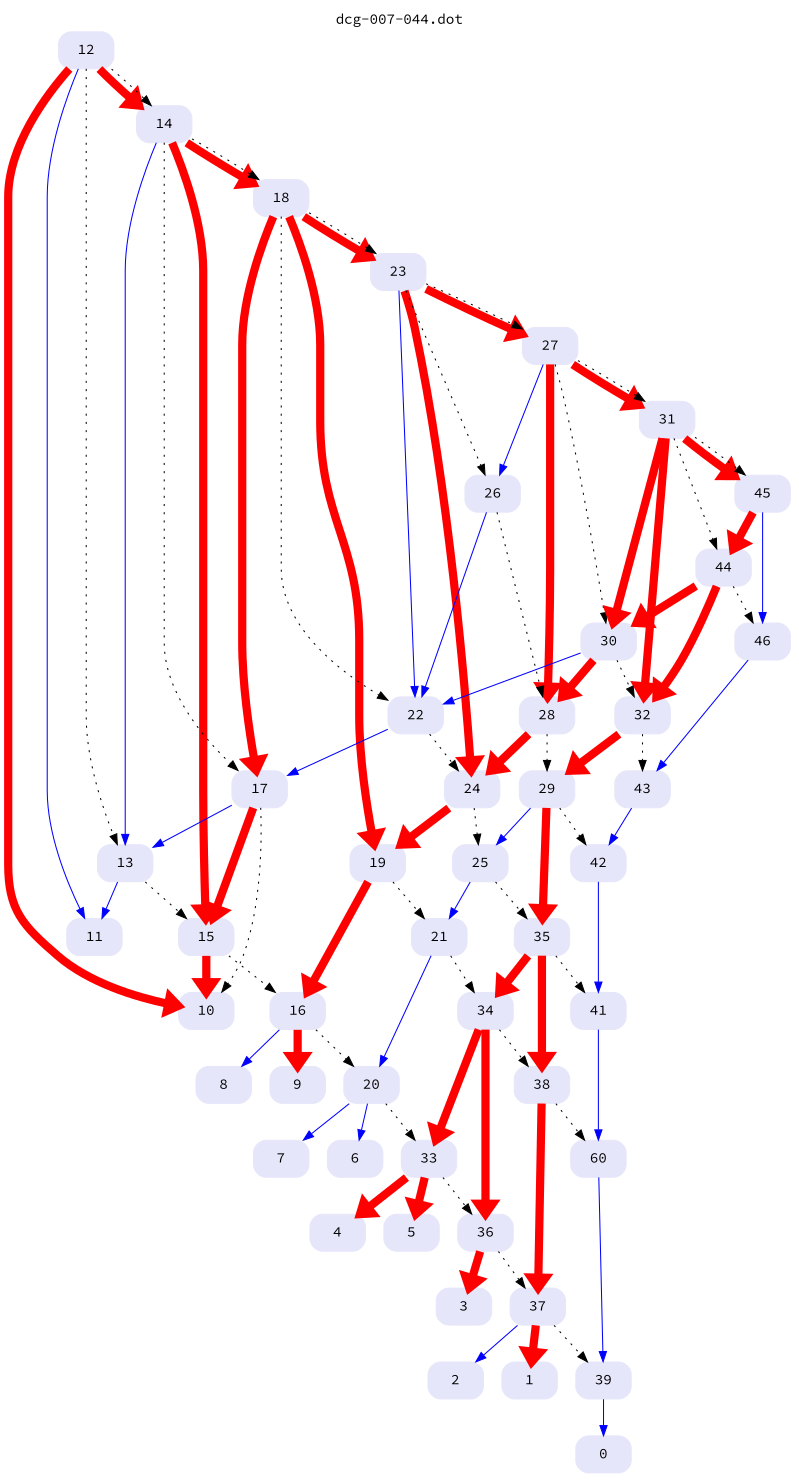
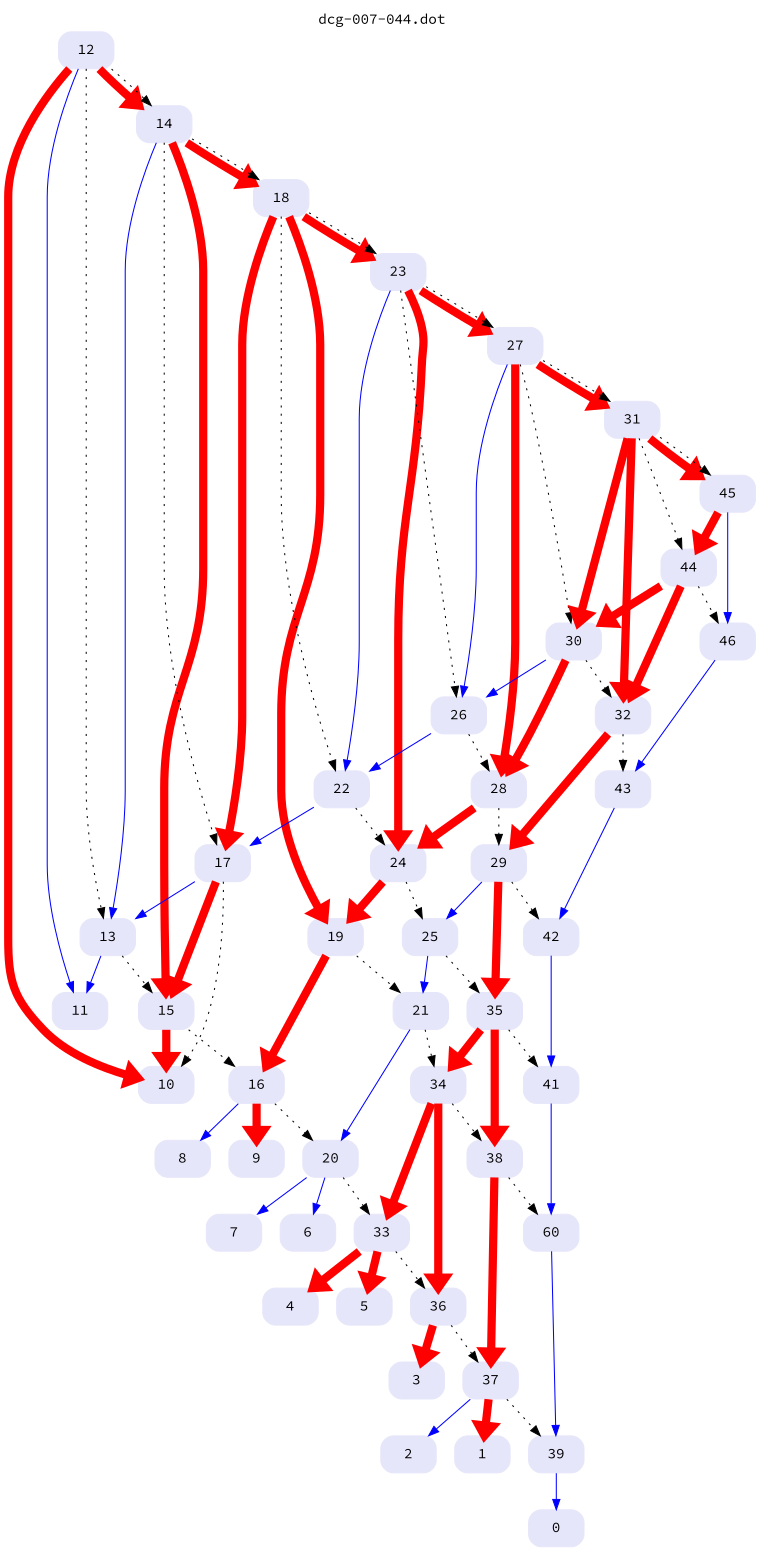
  digraph {
    fontname="Source Code Pro"
    label="dcg-007-044.dot"
    labelloc=t
    node [color=lavender fontname="Source Code Pro" shape=box style="rounded,filled"]
    edge [color=red fontname="Source Code Pro" penwidth=8]
    n1 [label=12]
    n2 [label=11]
    n3 [label=10]
    n4 [label=14]
    n5 [label=13]
    n6 [label=15]
    n7 [label=18]
    n8 [label=17]
    n9 [label=16]
    n10 [label=19]
    n11 [label=23]
    n12 [label=22]
    n13 [label=20]
    n14 [label=9]
    n15 [label=8]
    n16 [label=21]
    n17 [label=24]
    n18 [label=27]
    n19 [label=26]
    n20 [label=34]
    n21 [label=25]
    n22 [label=28]
    n23 [label=31]
    n24 [label=30]
    n25 [label=35]
    n26 [label=29]
    n27 [label=32]
    n28 [label=45]
    n29 [label=44]
    n30 [label=42]
    n31 [label=43]
    n32 [label=46]
    n33 [label=41]
    n34 [label=60]
    n35 [label=39]
    n36 [label=0]
    n37 [label=38]
    n38 [label=33]
    n39 [label=36]
    n40 [label=37]
    n41 [label=5]
    n42 [label=4]
    n43 [label=3]
    n44 [label=2]
    n45 [label=1]
    n46 [label=7]
    n47 [label=6]
    n1 -> n2 [color=blue penwidth=1]
    n1 -> n3
    n1 -> n4
    n1 -> n4 [style=dotted color="" penwidth=""]
    n1 -> n5 [style=dotted color="" penwidth=""]
    n4 -> n5 [color=blue penwidth=1]
    n4 -> n6
    n4 -> n7
    n4 -> n7 [style=dotted color="" penwidth=""]
    n4 -> n8 [style=dotted color="" penwidth=""]
    n5 -> n2 [color=blue penwidth=1]
    n5 -> n6 [style=dotted color="" penwidth=""]
    n6 -> n3
    n6 -> n9 [style=dotted color="" penwidth=""]
    n7 -> n8
    n7 -> n10
    n7 -> n11
    n7 -> n11 [style=dotted color="" penwidth=""]
    n7 -> n12 [style=dotted color="" penwidth=""]
    n8 -> n3 [style=dotted color="" penwidth=""]
    n8 -> n5 [color=blue penwidth=1]
    n8 -> n6
    n9 -> n13 [style=dotted color="" penwidth=""]
    n9 -> n14
    n9 -> n15 [color=blue penwidth=1]
    n10 -> n9
    n10 -> n16 [style=dotted color="" penwidth=""]
    n11 -> n12 [color=blue penwidth=1]
    n11 -> n17
    n11 -> n18
    n11 -> n18 [style=dotted color="" penwidth=""]
    n11 -> n19 [style=dotted color="" penwidth=""]
    n12 -> n8 [color=blue penwidth=1]
    n12 -> n17 [style=dotted color="" penwidth=""]
    n13 -> n38 [style=dotted color="" penwidth=""]
    n13 -> n46 [color=blue penwidth=1]
    n13 -> n47 [color=blue penwidth=1]
    n16 -> n13 [color=blue penwidth=1]
    n16 -> n20 [style=dotted color="" penwidth=""]
    n17 -> n10
    n17 -> n21 [style=dotted color="" penwidth=""]
    n18 -> n19 [color=blue penwidth=1]
    n18 -> n22
    n18 -> n23
    n18 -> n23 [style=dotted color="" penwidth=""]
    n18 -> n24 [style=dotted color="" penwidth=""]
    n19 -> n12 [color=blue penwidth=1]
    n19 -> n22 [style=dotted color="" penwidth=""]
    n20 -> n37 [style=dotted color="" penwidth=""]
    n20 -> n38
    n20 -> n39
    n21 -> n16 [color=blue penwidth=1]
    n21 -> n25 [style=dotted color="" penwidth=""]
    n22 -> n17
    n22 -> n26 [style=dotted color="" penwidth=""]
    n23 -> n24
    n23 -> n27
    n23 -> n28
    n23 -> n28 [style=dotted color="" penwidth=""]
    n23 -> n29 [style=dotted color="" penwidth=""]
-   n24 -> n12 [color=blue penwidth=1]
+   n24 -> n19 [color=blue penwidth=1]
    n24 -> n22
    n24 -> n27 [style=dotted color="" penwidth=""]
    n25 -> n20
    n25 -> n33 [style=dotted color="" penwidth=""]
    n25 -> n37
    n26 -> n21 [color=blue penwidth=1]
    n26 -> n25
    n26 -> n30 [style=dotted color="" penwidth=""]
    n27 -> n26
    n27 -> n31 [style=dotted color="" penwidth=""]
    n28 -> n29
    n28 -> n32 [color=blue penwidth=1]
    n29 -> n24
    n29 -> n27
    n29 -> n32 [style=dotted color="" penwidth=""]
    n30 -> n33 [color=blue penwidth=1]
    n31 -> n30 [color=blue penwidth=1]
    n32 -> n31 [color=blue penwidth=1]
    n33 -> n34 [color=blue penwidth=1]
    n34 -> n35 [color=blue penwidth=1]
    n35 -> n36 [color=blue penwidth=1]
    n37 -> n34 [style=dotted color="" penwidth=""]
    n37 -> n40
    n38 -> n39 [style=dotted color="" penwidth=""]
    n38 -> n41
    n38 -> n42
    n39 -> n40 [style=dotted color="" penwidth=""]
    n39 -> n43
    n40 -> n35 [style=dotted color="" penwidth=""]
    n40 -> n44 [color=blue penwidth=1]
    n40 -> n45
  }
